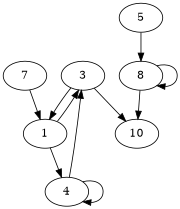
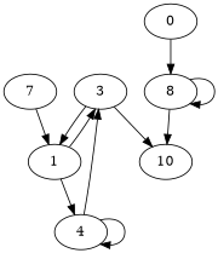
  digraph {
    node [distribution=Attacker operator=BE]
    8 [cost=73.0 probability=0.0]
    8 [first=0 operator=OR second=2 distribution=""]
    1 [first=7 operator=OR second=5 distribution=""]
    3 [operator=AND distribution=""]
-   5 [cost=80.0 probability=0.4]
+   5 [cost=80.0 probability=0.4 label=0]
    10 [operator=OR sink=Attacker distribution=""]
    4 [operator=AND distribution=""]
    3 [cost=39.0 probability=0.5714285714285714]
    4 [cost=42.0 probability=0.3770491803278688]
    7 [cost=44.0 probability=0.9696969696969697]
    1 [cost=79.0 probability=0.4166666666666667]
    8 -> 8
    8 -> 10
    1 -> 3
    3 -> 10
    5 -> 8
    4 -> 3
    3 -> 1
    4 -> 4
    7 -> 1
    1 -> 4
  }
